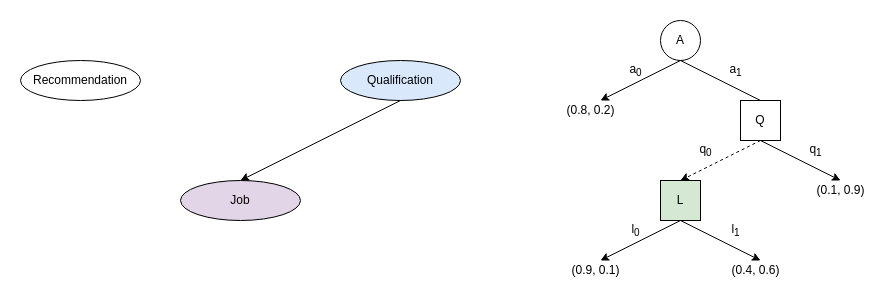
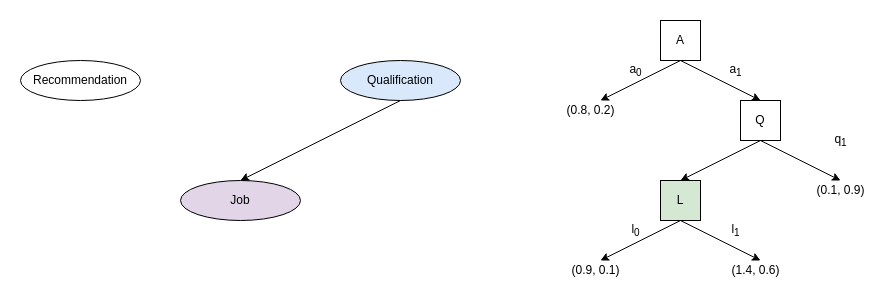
  <mxCell id="0" />
  <mxCell id="1" parent="0" />
  <mxCell id="2" value="Recommendation" style="ellipse;whiteSpace=wrap;html=1;" vertex="1" parent="1"><mxGeometry x="20" y="60" width="120" height="40" as="geometry" /></mxCell>
  <mxCell id="3" value="Qualification" style="ellipse;whiteSpace=wrap;html=1;fillColor=#dae8fc;" vertex="1" parent="1"><mxGeometry x="340" y="60" width="120" height="40" as="geometry" /></mxCell>
  <mxCell id="4" value="Job" style="ellipse;whiteSpace=wrap;html=1;fillColor=#e1d5e7;" vertex="1" parent="1"><mxGeometry x="180" y="180" width="120" height="40" as="geometry" /></mxCell>
  <mxCell id="5" value="" style="endArrow=classic;html=1;exitX=0.5;exitY=1;exitDx=0;exitDy=0;entryX=0.5;entryY=0;entryDx=0;entryDy=0;" edge="1" parent="1" source="3" target="4"><mxGeometry width="50" height="50" relative="1" as="geometry"><mxPoint x="380" y="420" as="sourcePoint" /><mxPoint x="430" y="370" as="targetPoint" /></mxGeometry></mxCell>
- <mxCell id="6" value="A" style="ellipse;whiteSpace=wrap;html=1;" vertex="1" parent="1"><mxGeometry x="660" y="20" width="40" height="40" as="geometry" /></mxCell>
+ <mxCell id="6" value="A" style="rounded=0;whiteSpace=wrap;html=1;" vertex="1" parent="1"><mxGeometry x="660" y="20" width="40" height="40" as="geometry" /></mxCell>
  <mxCell id="7" value="Q" style="rounded=0;whiteSpace=wrap;html=1;" vertex="1" parent="1"><mxGeometry x="740" y="100" width="40" height="40" as="geometry" /></mxCell>
  <mxCell id="8" value="L" style="rounded=0;whiteSpace=wrap;html=1;fillColor=#d5e8d4;" vertex="1" parent="1"><mxGeometry x="660" y="180" width="40" height="40" as="geometry" /></mxCell>
- <mxCell id="9" value="" style="endArrow=none;html=1;exitX=0.5;exitY=1;exitDx=0;exitDy=0;entryX=0.5;entryY=0;entryDx=0;entryDy=0;" edge="1" parent="1" source="6" target="7"><mxGeometry width="50" height="50" relative="1" as="geometry"><mxPoint x="380" y="420" as="sourcePoint" /><mxPoint x="430" y="370" as="targetPoint" /></mxGeometry></mxCell>
+ <mxCell id="9" value="" style="endArrow=classic;html=1;exitX=0.5;exitY=1;exitDx=0;exitDy=0;entryX=0.5;entryY=0;entryDx=0;entryDy=0;" edge="1" parent="1" source="6" target="7"><mxGeometry width="50" height="50" relative="1" as="geometry"><mxPoint x="380" y="420" as="sourcePoint" /><mxPoint x="430" y="370" as="targetPoint" /></mxGeometry></mxCell>
  <mxCell id="10" value="" style="endArrow=classic;html=1;exitX=0.5;exitY=1;exitDx=0;exitDy=0;" edge="1" parent="1" source="6"><mxGeometry width="50" height="50" relative="1" as="geometry"><mxPoint x="380" y="420" as="sourcePoint" /><mxPoint x="600" y="100" as="targetPoint" /></mxGeometry></mxCell>
- <mxCell id="11" value="" style="endArrow=classic;html=1;exitX=0.5;exitY=1;exitDx=0;exitDy=0;entryX=0.5;entryY=0;entryDx=0;entryDy=0;dashed=1;" edge="1" parent="1" source="7" target="8"><mxGeometry width="50" height="50" relative="1" as="geometry"><mxPoint x="380" y="420" as="sourcePoint" /><mxPoint x="430" y="370" as="targetPoint" /></mxGeometry></mxCell>
+ <mxCell id="11" value="" style="endArrow=classic;html=1;exitX=0.5;exitY=1;exitDx=0;exitDy=0;entryX=0.5;entryY=0;entryDx=0;entryDy=0;" edge="1" parent="1" source="7" target="8"><mxGeometry width="50" height="50" relative="1" as="geometry"><mxPoint x="380" y="420" as="sourcePoint" /><mxPoint x="430" y="370" as="targetPoint" /></mxGeometry></mxCell>
  <mxCell id="12" value="" style="endArrow=classic;html=1;exitX=0.5;exitY=1;exitDx=0;exitDy=0;" edge="1" parent="1" source="7"><mxGeometry width="50" height="50" relative="1" as="geometry"><mxPoint x="380" y="420" as="sourcePoint" /><mxPoint x="840" y="180" as="targetPoint" /></mxGeometry></mxCell>
  <mxCell id="13" value="" style="endArrow=classic;html=1;exitX=0.5;exitY=1;exitDx=0;exitDy=0;" edge="1" parent="1" source="8"><mxGeometry width="50" height="50" relative="1" as="geometry"><mxPoint x="380" y="420" as="sourcePoint" /><mxPoint x="600" y="260" as="targetPoint" /></mxGeometry></mxCell>
  <mxCell id="14" value="" style="endArrow=classic;html=1;exitX=0.5;exitY=1;exitDx=0;exitDy=0;" edge="1" parent="1" source="8"><mxGeometry width="50" height="50" relative="1" as="geometry"><mxPoint x="380" y="420" as="sourcePoint" /><mxPoint x="760" y="260" as="targetPoint" /></mxGeometry></mxCell>
  <mxCell id="15" value="a&lt;sub&gt;0&lt;/sub&gt;" style="text;html=1;align=center;verticalAlign=middle;resizable=0;points=[];autosize=1;" vertex="1" parent="1"><mxGeometry x="620" y="60" width="30" height="20" as="geometry" /></mxCell>
  <mxCell id="16" value="a&lt;sub&gt;1&lt;/sub&gt;" style="text;html=1;align=center;verticalAlign=middle;resizable=0;points=[];autosize=1;" vertex="1" parent="1"><mxGeometry x="720" y="60" width="30" height="20" as="geometry" /></mxCell>
- <mxCell id="17" value="q&lt;sub&gt;0&lt;/sub&gt;" style="text;html=1;align=center;verticalAlign=middle;resizable=0;points=[];autosize=1;" vertex="1" parent="1"><mxGeometry x="690" y="140" width="30" height="20" as="geometry" /></mxCell>
- <mxCell id="18" value="q&lt;sub&gt;1&lt;/sub&gt;" style="text;html=1;align=center;verticalAlign=middle;resizable=0;points=[];autosize=1;" vertex="1" parent="1"><mxGeometry x="800" y="140" width="30" height="20" as="geometry" /></mxCell>
+ <mxCell id="18" value="q&lt;sub&gt;1&lt;/sub&gt;" style="text;html=1;align=center;verticalAlign=middle;resizable=0;points=[];autosize=1;" vertex="1" parent="1"><mxGeometry x="825" y="130" width="30" height="20" as="geometry" /></mxCell>
  <mxCell id="19" value="l&lt;sub&gt;0&lt;/sub&gt;" style="text;html=1;align=center;verticalAlign=middle;resizable=0;points=[];autosize=1;" vertex="1" parent="1"><mxGeometry x="625" y="220" width="20" height="20" as="geometry" /></mxCell>
  <mxCell id="20" value="l&lt;sub&gt;1&lt;/sub&gt;" style="text;html=1;align=center;verticalAlign=middle;resizable=0;points=[];autosize=1;" vertex="1" parent="1"><mxGeometry x="725" y="220" width="20" height="20" as="geometry" /></mxCell>
  <mxCell id="21" value="(0.8, 0.2)" style="text;html=1;align=center;verticalAlign=middle;resizable=0;points=[];autosize=1;" vertex="1" parent="1"><mxGeometry x="560" y="100" width="60" height="20" as="geometry" /></mxCell>
  <mxCell id="22" value="(0.9, 0.1)" style="text;html=1;align=center;verticalAlign=middle;resizable=0;points=[];autosize=1;" vertex="1" parent="1"><mxGeometry x="565" y="260" width="60" height="20" as="geometry" /></mxCell>
- <mxCell id="23" value="(0.4, 0.6)" style="text;html=1;align=center;verticalAlign=middle;resizable=0;points=[];autosize=1;" vertex="1" parent="1"><mxGeometry x="725" y="260" width="60" height="20" as="geometry" /></mxCell>
+ <mxCell id="23" value="(1.4, 0.6)" style="text;html=1;align=center;verticalAlign=middle;resizable=0;points=[];autosize=1;" vertex="1" parent="1"><mxGeometry x="725" y="260" width="60" height="20" as="geometry" /></mxCell>
  <mxCell id="24" value="(0.1, 0.9)" style="text;html=1;align=center;verticalAlign=middle;resizable=0;points=[];autosize=1;" vertex="1" parent="1"><mxGeometry x="810" y="180" width="60" height="20" as="geometry" /></mxCell>
